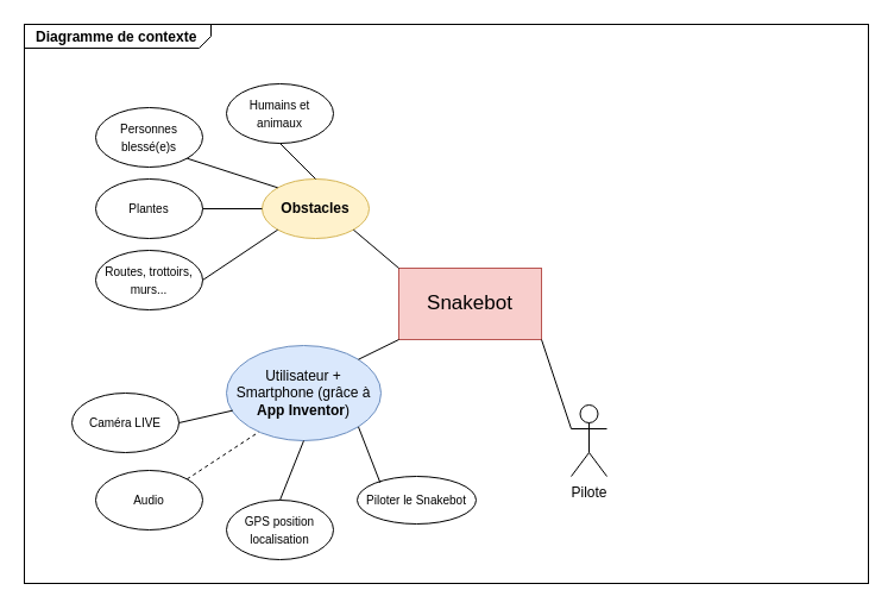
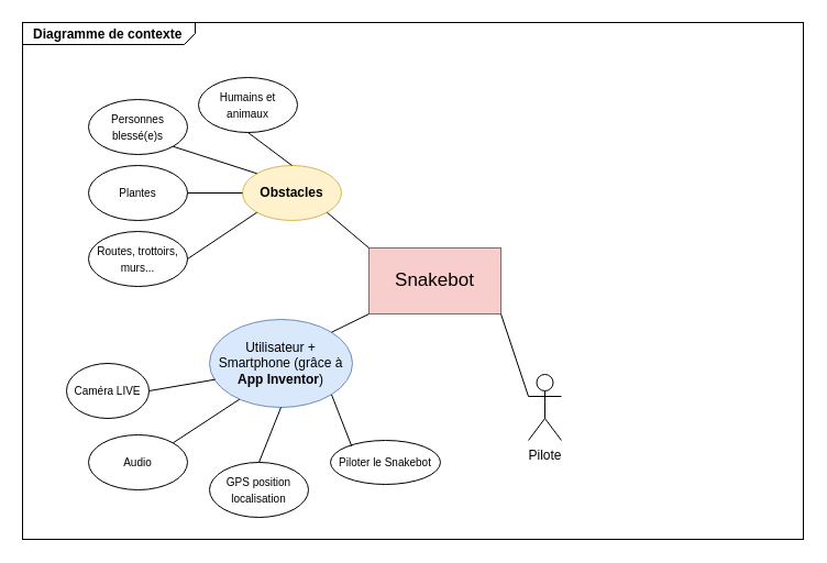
  <mxCell id="0" />
  <mxCell id="1" parent="0" />
  <mxCell id="2" value="&lt;p style=&quot;margin: 0px ; margin-top: 4px ; margin-left: 10px ; text-align: left&quot;&gt;&lt;b&gt;Diagramme de contexte&lt;/b&gt;&lt;/p&gt;" style="html=1;strokeWidth=1;shape=mxgraph.sysml.package;labelX=157;align=left;spacingLeft=10;overflow=fill;recursiveResize=0;" vertex="1" parent="1"><mxGeometry x="20" y="20" width="710" height="470" as="geometry" /></mxCell>
  <mxCell id="3" value="&lt;font style=&quot;font-size: 17px&quot;&gt;Snakebot&lt;/font&gt;" style="rounded=0;whiteSpace=wrap;html=1;fillColor=#f8cecc;strokeColor=#b85450;" vertex="1" parent="1"><mxGeometry x="335" y="225" width="120" height="60" as="geometry" /></mxCell>
  <mxCell id="4" value="&lt;b&gt;Obstacles&lt;/b&gt;" style="ellipse;whiteSpace=wrap;html=1;fillColor=#fff2cc;strokeColor=#d6b656;" vertex="1" parent="1"><mxGeometry x="220" y="150" width="90" height="50" as="geometry" /></mxCell>
  <mxCell id="5" value="Utilisateur + Smartphone (grâce à &lt;b&gt;App Inventor&lt;/b&gt;)" style="ellipse;whiteSpace=wrap;html=1;fillColor=#dae8fc;strokeColor=#6c8ebf;" vertex="1" parent="1"><mxGeometry x="190" y="290" width="130" height="80" as="geometry" /></mxCell>
  <mxCell id="6" value="&lt;font style=&quot;font-size: 10px&quot;&gt;Personnes blessé(e)s&lt;/font&gt;" style="ellipse;whiteSpace=wrap;html=1;" vertex="1" parent="1"><mxGeometry x="80" y="90" width="90" height="50" as="geometry" /></mxCell>
  <mxCell id="7" value="&lt;font style=&quot;font-size: 10px&quot;&gt;Plantes&lt;/font&gt;" style="ellipse;whiteSpace=wrap;html=1;" vertex="1" parent="1"><mxGeometry x="80" y="150" width="90" height="50" as="geometry" /></mxCell>
  <mxCell id="8" value="&lt;font style=&quot;font-size: 10px&quot;&gt;Routes, trottoirs, murs...&lt;/font&gt;" style="ellipse;whiteSpace=wrap;html=1;" vertex="1" parent="1"><mxGeometry x="80" y="210" width="90" height="50" as="geometry" /></mxCell>
- <mxCell id="9" value="&lt;font style=&quot;font-size: 10px&quot;&gt;Humains et animaux&lt;/font&gt;" style="ellipse;whiteSpace=wrap;html=1;" vertex="1" parent="1"><mxGeometry x="190" y="70" width="90" height="50" as="geometry" /></mxCell>
+ <mxCell id="9" value="&lt;font style=&quot;font-size: 10px&quot;&gt;Humains et animaux&lt;/font&gt;" style="ellipse;whiteSpace=wrap;html=1;" vertex="1" parent="1"><mxGeometry x="180" y="70" width="90" height="50" as="geometry" /></mxCell>
  <mxCell id="10" value="" style="endArrow=none;html=1;entryX=0.5;entryY=1;entryDx=0;entryDy=0;exitX=0.5;exitY=0;exitDx=0;exitDy=0;" edge="1" parent="1" source="4" target="9"><mxGeometry width="50" height="50" relative="1" as="geometry"><mxPoint x="370" y="250" as="sourcePoint" /><mxPoint x="420" y="200" as="targetPoint" /></mxGeometry></mxCell>
  <mxCell id="11" value="" style="endArrow=none;html=1;entryX=1;entryY=1;entryDx=0;entryDy=0;exitX=0;exitY=0;exitDx=0;exitDy=0;" edge="1" parent="1" source="4" target="6"><mxGeometry width="50" height="50" relative="1" as="geometry"><mxPoint x="370" y="250" as="sourcePoint" /><mxPoint x="420" y="200" as="targetPoint" /></mxGeometry></mxCell>
  <mxCell id="12" value="" style="endArrow=none;html=1;entryX=1;entryY=0.5;entryDx=0;entryDy=0;exitX=0;exitY=0.5;exitDx=0;exitDy=0;" edge="1" parent="1" source="4" target="7"><mxGeometry width="50" height="50" relative="1" as="geometry"><mxPoint x="370" y="250" as="sourcePoint" /><mxPoint x="420" y="200" as="targetPoint" /></mxGeometry></mxCell>
  <mxCell id="13" value="" style="endArrow=none;html=1;entryX=1;entryY=0.5;entryDx=0;entryDy=0;exitX=0;exitY=1;exitDx=0;exitDy=0;" edge="1" parent="1" source="4" target="8"><mxGeometry width="50" height="50" relative="1" as="geometry"><mxPoint x="370" y="250" as="sourcePoint" /><mxPoint x="420" y="200" as="targetPoint" /></mxGeometry></mxCell>
  <mxCell id="14" value="" style="endArrow=none;html=1;entryX=1;entryY=1;entryDx=0;entryDy=0;exitX=0;exitY=0;exitDx=0;exitDy=0;" edge="1" parent="1" source="3" target="4"><mxGeometry width="50" height="50" relative="1" as="geometry"><mxPoint x="370" y="250" as="sourcePoint" /><mxPoint x="420" y="200" as="targetPoint" /></mxGeometry></mxCell>
  <mxCell id="15" value="" style="endArrow=none;html=1;exitX=1;exitY=0;exitDx=0;exitDy=0;entryX=0;entryY=1;entryDx=0;entryDy=0;" edge="1" parent="1" source="5" target="3"><mxGeometry width="50" height="50" relative="1" as="geometry"><mxPoint x="370" y="320" as="sourcePoint" /><mxPoint x="420" y="270" as="targetPoint" /></mxGeometry></mxCell>
- <mxCell id="16" value="&lt;font style=&quot;font-size: 10px&quot;&gt;Caméra LIVE&lt;/font&gt;" style="ellipse;whiteSpace=wrap;html=1;" vertex="1" parent="1"><mxGeometry x="60" y="330" width="90" height="50" as="geometry" /></mxCell>
+ <mxCell id="16" value="&lt;font style=&quot;font-size: 10px&quot;&gt;Caméra LIVE&lt;/font&gt;" style="ellipse;whiteSpace=wrap;html=1;" vertex="1" parent="1"><mxGeometry x="60" y="330" width="75" height="50" as="geometry" /></mxCell>
  <mxCell id="17" value="&lt;font style=&quot;font-size: 10px&quot;&gt;Audio&lt;/font&gt;" style="ellipse;whiteSpace=wrap;html=1;" vertex="1" parent="1"><mxGeometry x="80" y="395" width="90" height="50" as="geometry" /></mxCell>
  <mxCell id="18" value="&lt;font style=&quot;font-size: 10px&quot;&gt;GPS position localisation&lt;/font&gt;" style="ellipse;whiteSpace=wrap;html=1;" vertex="1" parent="1"><mxGeometry x="190" y="420" width="90" height="50" as="geometry" /></mxCell>
- <mxCell id="19" value="" style="endArrow=none;html=1;exitX=1;exitY=0;exitDx=0;exitDy=0;entryX=0.21;entryY=0.908;entryDx=0;entryDy=0;entryPerimeter=0;dashed=1;" edge="1" parent="1" source="17" target="5"><mxGeometry width="50" height="50" relative="1" as="geometry"><mxPoint x="370" y="340" as="sourcePoint" /><mxPoint x="420" y="290" as="targetPoint" /></mxGeometry></mxCell>
+ <mxCell id="19" value="" style="endArrow=none;html=1;exitX=1;exitY=0;exitDx=0;exitDy=0;entryX=0.21;entryY=0.908;entryDx=0;entryDy=0;entryPerimeter=0;" edge="1" parent="1" source="17" target="5"><mxGeometry width="50" height="50" relative="1" as="geometry"><mxPoint x="370" y="340" as="sourcePoint" /><mxPoint x="420" y="290" as="targetPoint" /></mxGeometry></mxCell>
  <mxCell id="20" value="" style="endArrow=none;html=1;exitX=1;exitY=0.5;exitDx=0;exitDy=0;entryX=0.041;entryY=0.683;entryDx=0;entryDy=0;entryPerimeter=0;" edge="1" parent="1" source="16" target="5"><mxGeometry width="50" height="50" relative="1" as="geometry"><mxPoint x="370" y="340" as="sourcePoint" /><mxPoint x="420" y="290" as="targetPoint" /></mxGeometry></mxCell>
  <mxCell id="21" value="" style="endArrow=none;html=1;exitX=0.5;exitY=0;exitDx=0;exitDy=0;entryX=0.5;entryY=1;entryDx=0;entryDy=0;" edge="1" parent="1" source="18" target="5"><mxGeometry width="50" height="50" relative="1" as="geometry"><mxPoint x="370" y="340" as="sourcePoint" /><mxPoint x="420" y="290" as="targetPoint" /></mxGeometry></mxCell>
  <mxCell id="22" value="Pilote" style="shape=umlActor;verticalLabelPosition=bottom;verticalAlign=top;html=1;outlineConnect=0;" vertex="1" parent="1"><mxGeometry x="480" y="340" width="30" height="60" as="geometry" /></mxCell>
  <mxCell id="23" value="&lt;font style=&quot;font-size: 10px&quot;&gt;Piloter le Snakebot&lt;/font&gt;" style="ellipse;whiteSpace=wrap;html=1;" vertex="1" parent="1"><mxGeometry x="300" y="400" width="100" height="40" as="geometry" /></mxCell>
  <mxCell id="24" value="" style="endArrow=none;html=1;exitX=0.193;exitY=0.133;exitDx=0;exitDy=0;exitPerimeter=0;entryX=1;entryY=1;entryDx=0;entryDy=0;" edge="1" parent="1" source="23" target="5"><mxGeometry width="50" height="50" relative="1" as="geometry"><mxPoint x="370" y="280" as="sourcePoint" /><mxPoint x="420" y="230" as="targetPoint" /></mxGeometry></mxCell>
  <mxCell id="25" value="" style="endArrow=none;html=1;exitX=0;exitY=0.333;exitDx=0;exitDy=0;exitPerimeter=0;entryX=1;entryY=1;entryDx=0;entryDy=0;" edge="1" parent="1" source="22" target="3"><mxGeometry width="50" height="50" relative="1" as="geometry"><mxPoint x="370" y="280" as="sourcePoint" /><mxPoint x="420" y="230" as="targetPoint" /></mxGeometry></mxCell>
